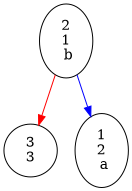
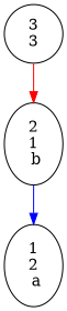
  digraph {
    lable=" aba "
    "3\n3"
    "2\n1\n b"
    "1\n2\n a"
-   "2\n1\n b" -> "3\n3" [color=red]
+   "3\n3" -> "2\n1\n b" [color=red]
    "2\n1\n b" -> "1\n2\n a" [color=blue]
  }
